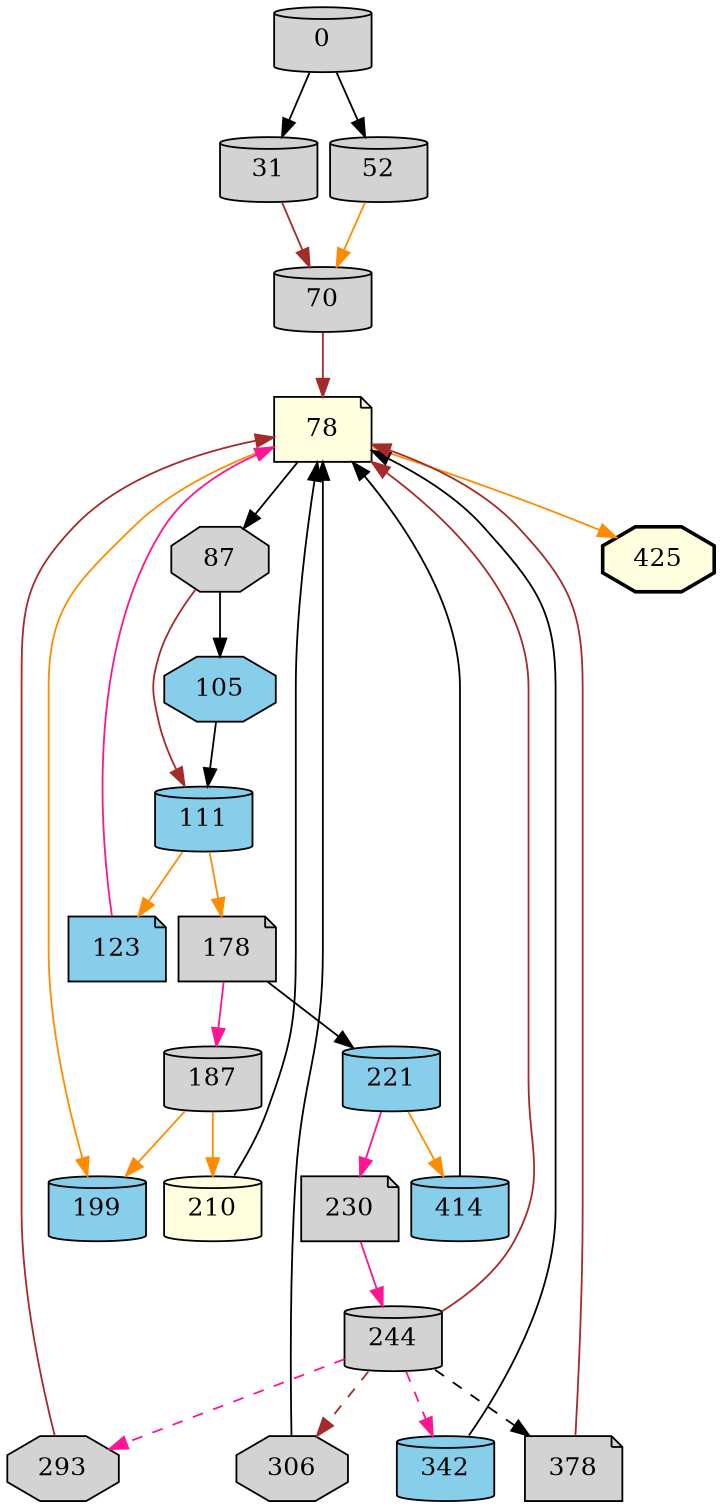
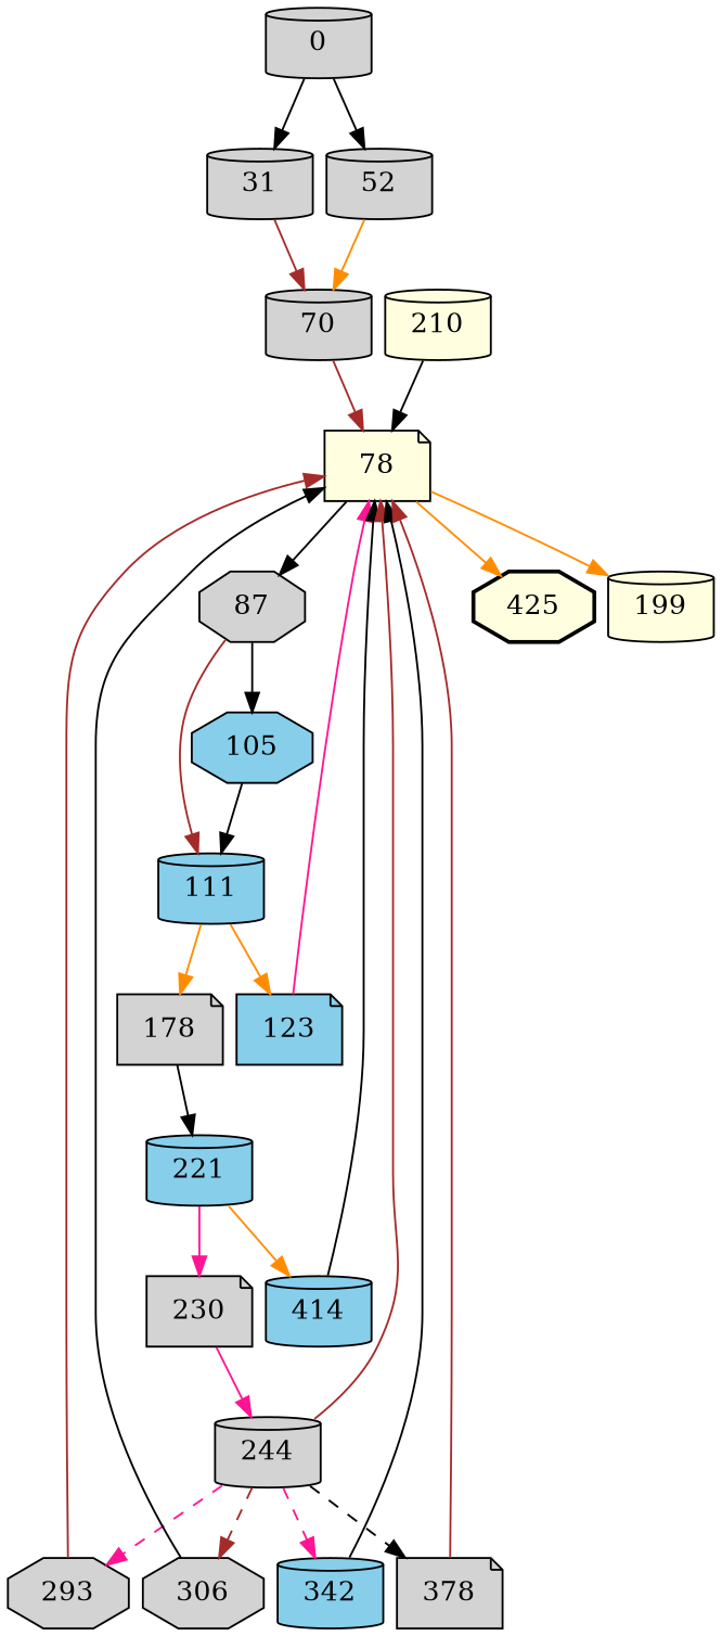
  digraph {
    nodesep=0.1
    node [fillcolor=lightgrey shape=cylinder style=filled]
    edge [color=black]
    0
    31
    52
    70
    78 [fillcolor=lightyellow shape=note]
    87 [shape=octagon]
    425 [fillcolor=lightyellow shape=octagon style="bold,filled"]
-   199 [fillcolor=skyblue]
+   199 [fillcolor=lightyellow]
    105 [fillcolor=skyblue shape=octagon]
    111 [fillcolor=skyblue]
    123 [fillcolor=skyblue shape=note]
    178 [shape=note]
-   187
    221 [fillcolor=skyblue]
    210 [fillcolor=lightyellow]
    230 [shape=note]
    414 [fillcolor=skyblue]
    244
    293 [shape=octagon]
    306 [shape=octagon]
    342 [fillcolor=skyblue]
    378 [shape=note]
    0 -> 31
    0 -> 52
    31 -> 70 [color=brown]
    52 -> 70 [color=darkorange]
    70 -> 78 [color=brown]
    78 -> 87
    78 -> 425 [color=darkorange]
    78 -> 199 [color=darkorange]
    87 -> 105
    87 -> 111 [color=brown]
    105 -> 111
    111 -> 123 [color=darkorange]
    111 -> 178 [color=darkorange]
    123 -> 78 [color=deeppink]
-   178 -> 187 [color=deeppink]
    178 -> 221
-   187 -> 199 [color=darkorange]
-   187 -> 210 [color=darkorange]
    221 -> 230 [color=deeppink]
    221 -> 414 [color=darkorange]
    210 -> 78
    230 -> 244 [color=deeppink]
    414 -> 78
    244 -> 78 [color=brown]
    244 -> 293 [color=deeppink style=dashed]
    244 -> 306 [color=brown style=dashed]
    244 -> 342 [color=deeppink style=dashed]
    244 -> 378 [style=dashed]
    293 -> 78 [color=brown]
    306 -> 78
    342 -> 78
    378 -> 78 [color=brown]
  }
